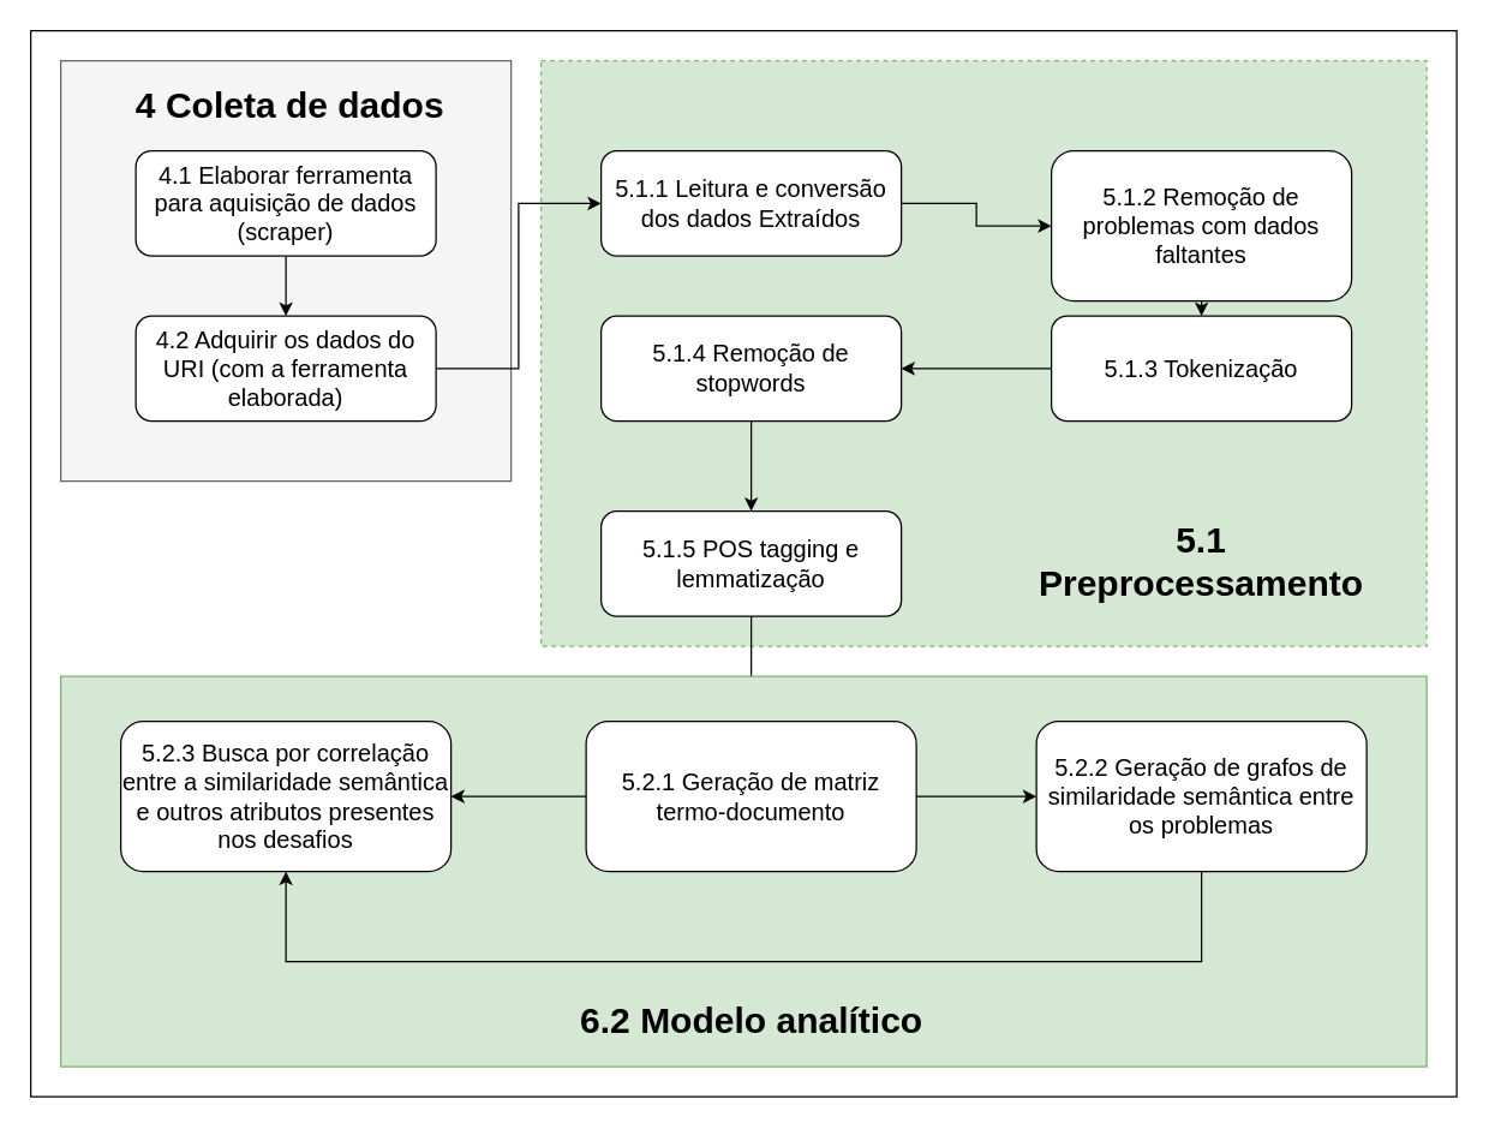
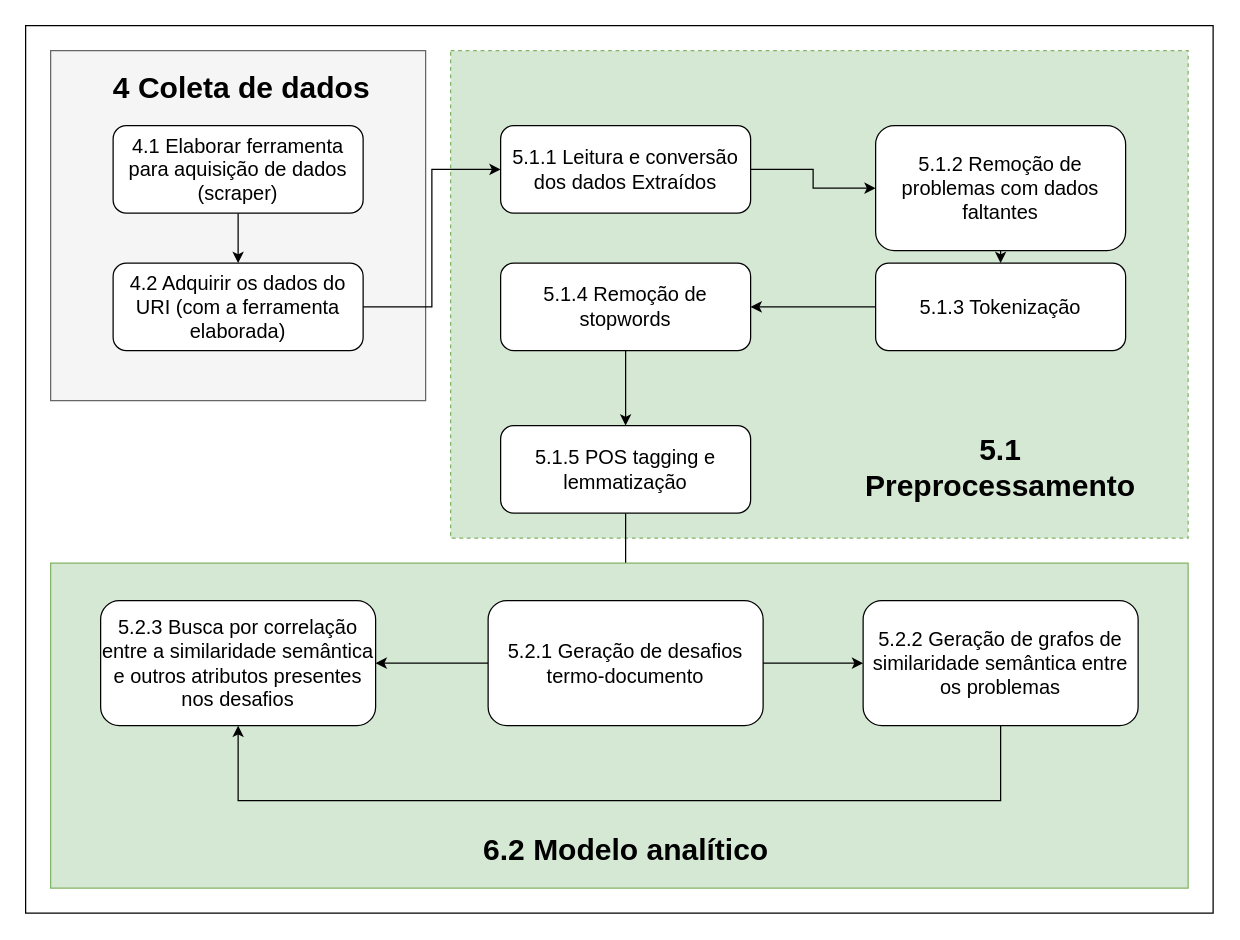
  <mxCell id="0" />
  <mxCell id="1" parent="0" />
  <mxCell id="2" value="" style="whiteSpace=wrap;html=1;fillColor=none;resizeWidth=0;resizeHeight=0;imageAspect=1;perimeterSpacing=0;" vertex="1" parent="1"><mxGeometry x="20" width="950" height="710" as="geometry" y="20" /></mxCell>
  <mxCell id="3" value="" style="whiteSpace=wrap;html=1;fillColor=#d5e8d4;resizeWidth=0;resizeHeight=0;imageAspect=1;perimeterSpacing=0;dashed=1;strokeColor=#82b366;" vertex="1" parent="1"><mxGeometry x="360" y="40" width="590" height="390" as="geometry" /></mxCell>
  <mxCell id="4" value="" style="whiteSpace=wrap;html=1;resizeWidth=0;resizeHeight=0;imageAspect=1;perimeterSpacing=0;strokeColor=#666666;fillColor=#f5f5f5;fontColor=#333333;" vertex="1" parent="1"><mxGeometry x="40" y="40" width="300" height="280" as="geometry" /></mxCell>
  <mxCell id="5" style="edgeStyle=orthogonalEdgeStyle;rounded=0;orthogonalLoop=1;jettySize=auto;html=1;exitX=1;exitY=0.5;exitDx=0;exitDy=0;entryX=0;entryY=0.5;entryDx=0;entryDy=0;" edge="1" parent="1" source="6" target="10"><mxGeometry relative="1" as="geometry" /></mxCell>
  <mxCell id="6" value="4.2 Adquirir os dados do URI (com a ferramenta elaborada)" style="rounded=1;whiteSpace=wrap;html=1;fontSize=16;" vertex="1" parent="1"><mxGeometry x="90" y="210" width="200" height="70" as="geometry" /></mxCell>
  <mxCell id="7" style="edgeStyle=orthogonalEdgeStyle;rounded=0;orthogonalLoop=1;jettySize=auto;html=1;exitX=0.5;exitY=1;exitDx=0;exitDy=0;" edge="1" parent="1" source="8" target="6"><mxGeometry relative="1" as="geometry" /></mxCell>
  <mxCell id="8" value="4.1 Elaborar ferramenta para aquisição de dados (scraper)" style="rounded=1;whiteSpace=wrap;html=1;fontSize=16;" vertex="1" parent="1"><mxGeometry x="90" y="100" width="200" height="70" as="geometry" /></mxCell>
  <mxCell id="9" style="edgeStyle=orthogonalEdgeStyle;rounded=0;orthogonalLoop=1;jettySize=auto;html=1;exitX=1;exitY=0.5;exitDx=0;exitDy=0;entryX=0;entryY=0.5;entryDx=0;entryDy=0;" edge="1" parent="1" source="10" target="12"><mxGeometry relative="1" as="geometry" /></mxCell>
  <mxCell id="10" value="&lt;div style=&quot;font-size: 16px;&quot;&gt;5.1.1 Leitura e conversão dos dados Extraídos&lt;/div&gt;" style="rounded=1;whiteSpace=wrap;html=1;fontSize=16;" vertex="1" parent="1"><mxGeometry x="400" y="100" width="200" height="70" as="geometry" /></mxCell>
  <mxCell id="11" style="edgeStyle=orthogonalEdgeStyle;rounded=0;orthogonalLoop=1;jettySize=auto;html=1;exitX=0.5;exitY=1;exitDx=0;exitDy=0;entryX=0.5;entryY=0;entryDx=0;entryDy=0;" edge="1" parent="1" source="12" target="14"><mxGeometry relative="1" as="geometry" /></mxCell>
  <mxCell id="12" value="5.1.2 Remoção de problemas com dados faltantes" style="rounded=1;whiteSpace=wrap;html=1;fontSize=16;" vertex="1" parent="1"><mxGeometry x="700" y="100" width="200" height="100" as="geometry" /></mxCell>
  <mxCell id="13" style="edgeStyle=orthogonalEdgeStyle;rounded=0;orthogonalLoop=1;jettySize=auto;html=1;exitX=0;exitY=0.5;exitDx=0;exitDy=0;entryX=1;entryY=0.5;entryDx=0;entryDy=0;" edge="1" parent="1" source="14" target="16"><mxGeometry relative="1" as="geometry" /></mxCell>
  <mxCell id="14" value="5.1.3 Tokenização" style="rounded=1;whiteSpace=wrap;html=1;fontSize=16;" vertex="1" parent="1"><mxGeometry x="700" y="210" width="200" height="70" as="geometry" /></mxCell>
  <mxCell id="15" style="edgeStyle=orthogonalEdgeStyle;rounded=0;orthogonalLoop=1;jettySize=auto;html=1;exitX=0.5;exitY=1;exitDx=0;exitDy=0;entryX=0.5;entryY=0;entryDx=0;entryDy=0;" edge="1" parent="1" source="16" target="18"><mxGeometry relative="1" as="geometry" /></mxCell>
  <mxCell id="16" value="5.1.4 Remoção de stopwords" style="rounded=1;whiteSpace=wrap;html=1;fontSize=16;" vertex="1" parent="1"><mxGeometry x="400" y="210" width="200" height="70" as="geometry" /></mxCell>
  <mxCell id="17" style="edgeStyle=orthogonalEdgeStyle;rounded=0;orthogonalLoop=1;jettySize=auto;html=1;exitX=0.5;exitY=1;exitDx=0;exitDy=0;entryX=0.5;entryY=0;entryDx=0;entryDy=0;" edge="1" parent="1" source="18" target="22"><mxGeometry relative="1" as="geometry" /></mxCell>
  <mxCell id="18" value="5.1.5 POS tagging e lemmatização" style="rounded=1;whiteSpace=wrap;html=1;fontSize=16;" vertex="1" parent="1"><mxGeometry x="400" y="340" width="200" height="70" as="geometry" /></mxCell>
  <mxCell id="19" value="4 Coleta de dados" style="text;html=1;strokeColor=none;fillColor=none;align=center;verticalAlign=middle;whiteSpace=wrap;rounded=0;fontSize=24;fontStyle=1" vertex="1" parent="1"><mxGeometry x="87.5" y="60" width="210" height="20" as="geometry" /></mxCell>
  <mxCell id="20" value="5.1 Preprocessamento" style="text;html=1;strokeColor=none;fillColor=none;align=center;verticalAlign=middle;whiteSpace=wrap;rounded=0;fontSize=24;fontStyle=1" vertex="1" parent="1"><mxGeometry x="695" y="340" width="210" height="67.5" as="geometry" /></mxCell>
  <mxCell id="21" value="" style="whiteSpace=wrap;html=1;fillColor=#d5e8d4;resizeWidth=0;resizeHeight=0;imageAspect=1;perimeterSpacing=0;strokeColor=#82b366;" vertex="1" parent="1"><mxGeometry x="40" y="450" width="910" height="260" as="geometry" /></mxCell>
- <mxCell id="22" value="5.2.1 Geração de matriz termo-documento" style="rounded=1;whiteSpace=wrap;html=1;fontSize=16;" vertex="1" parent="1"><mxGeometry x="390" y="480" width="220" height="100" as="geometry" /></mxCell>
+ <mxCell id="22" value="5.2.1 Geração de desafios termo-documento" style="rounded=1;whiteSpace=wrap;html=1;fontSize=16;" vertex="1" parent="1"><mxGeometry x="390" y="480" width="220" height="100" as="geometry" /></mxCell>
  <mxCell id="23" value="5.2.2 Geração de grafos de similaridade semântica entre os problemas" style="rounded=1;whiteSpace=wrap;html=1;fontSize=16;" vertex="1" parent="1"><mxGeometry x="690" y="480" width="220" height="100" as="geometry" /></mxCell>
  <mxCell id="24" style="edgeStyle=orthogonalEdgeStyle;rounded=0;orthogonalLoop=1;jettySize=auto;html=1;exitX=1;exitY=0.5;exitDx=0;exitDy=0;entryX=0;entryY=0.5;entryDx=0;entryDy=0;" edge="1" parent="1" source="22" target="23"><mxGeometry relative="1" as="geometry" /></mxCell>
  <mxCell id="25" value="5.2.3 Busca por correlação entre a similaridade semântica e outros atributos presentes nos desafios" style="rounded=1;whiteSpace=wrap;html=1;fontSize=16;" vertex="1" parent="1"><mxGeometry x="80" y="480" width="220" height="100" as="geometry" /></mxCell>
  <mxCell id="26" style="edgeStyle=orthogonalEdgeStyle;rounded=0;orthogonalLoop=1;jettySize=auto;html=1;exitX=0;exitY=0.5;exitDx=0;exitDy=0;entryX=1;entryY=0.5;entryDx=0;entryDy=0;" edge="1" parent="1" source="22" target="25"><mxGeometry relative="1" as="geometry" /></mxCell>
  <mxCell id="27" style="edgeStyle=orthogonalEdgeStyle;rounded=0;orthogonalLoop=1;jettySize=auto;html=1;exitX=0.5;exitY=1;exitDx=0;exitDy=0;entryX=0.5;entryY=1;entryDx=0;entryDy=0;" edge="1" parent="1" source="23" target="25"><mxGeometry relative="1" as="geometry"><Array as="points"><mxPoint x="800" y="640" /><mxPoint x="190" y="640" /></Array></mxGeometry></mxCell>
  <mxCell id="28" value="6.2 Modelo analítico" style="text;html=1;strokeColor=none;fillColor=none;align=center;verticalAlign=middle;whiteSpace=wrap;rounded=0;fontSize=24;fontStyle=1" vertex="1" parent="1"><mxGeometry x="362.5" y="660" width="275" height="40" as="geometry" /></mxCell>
